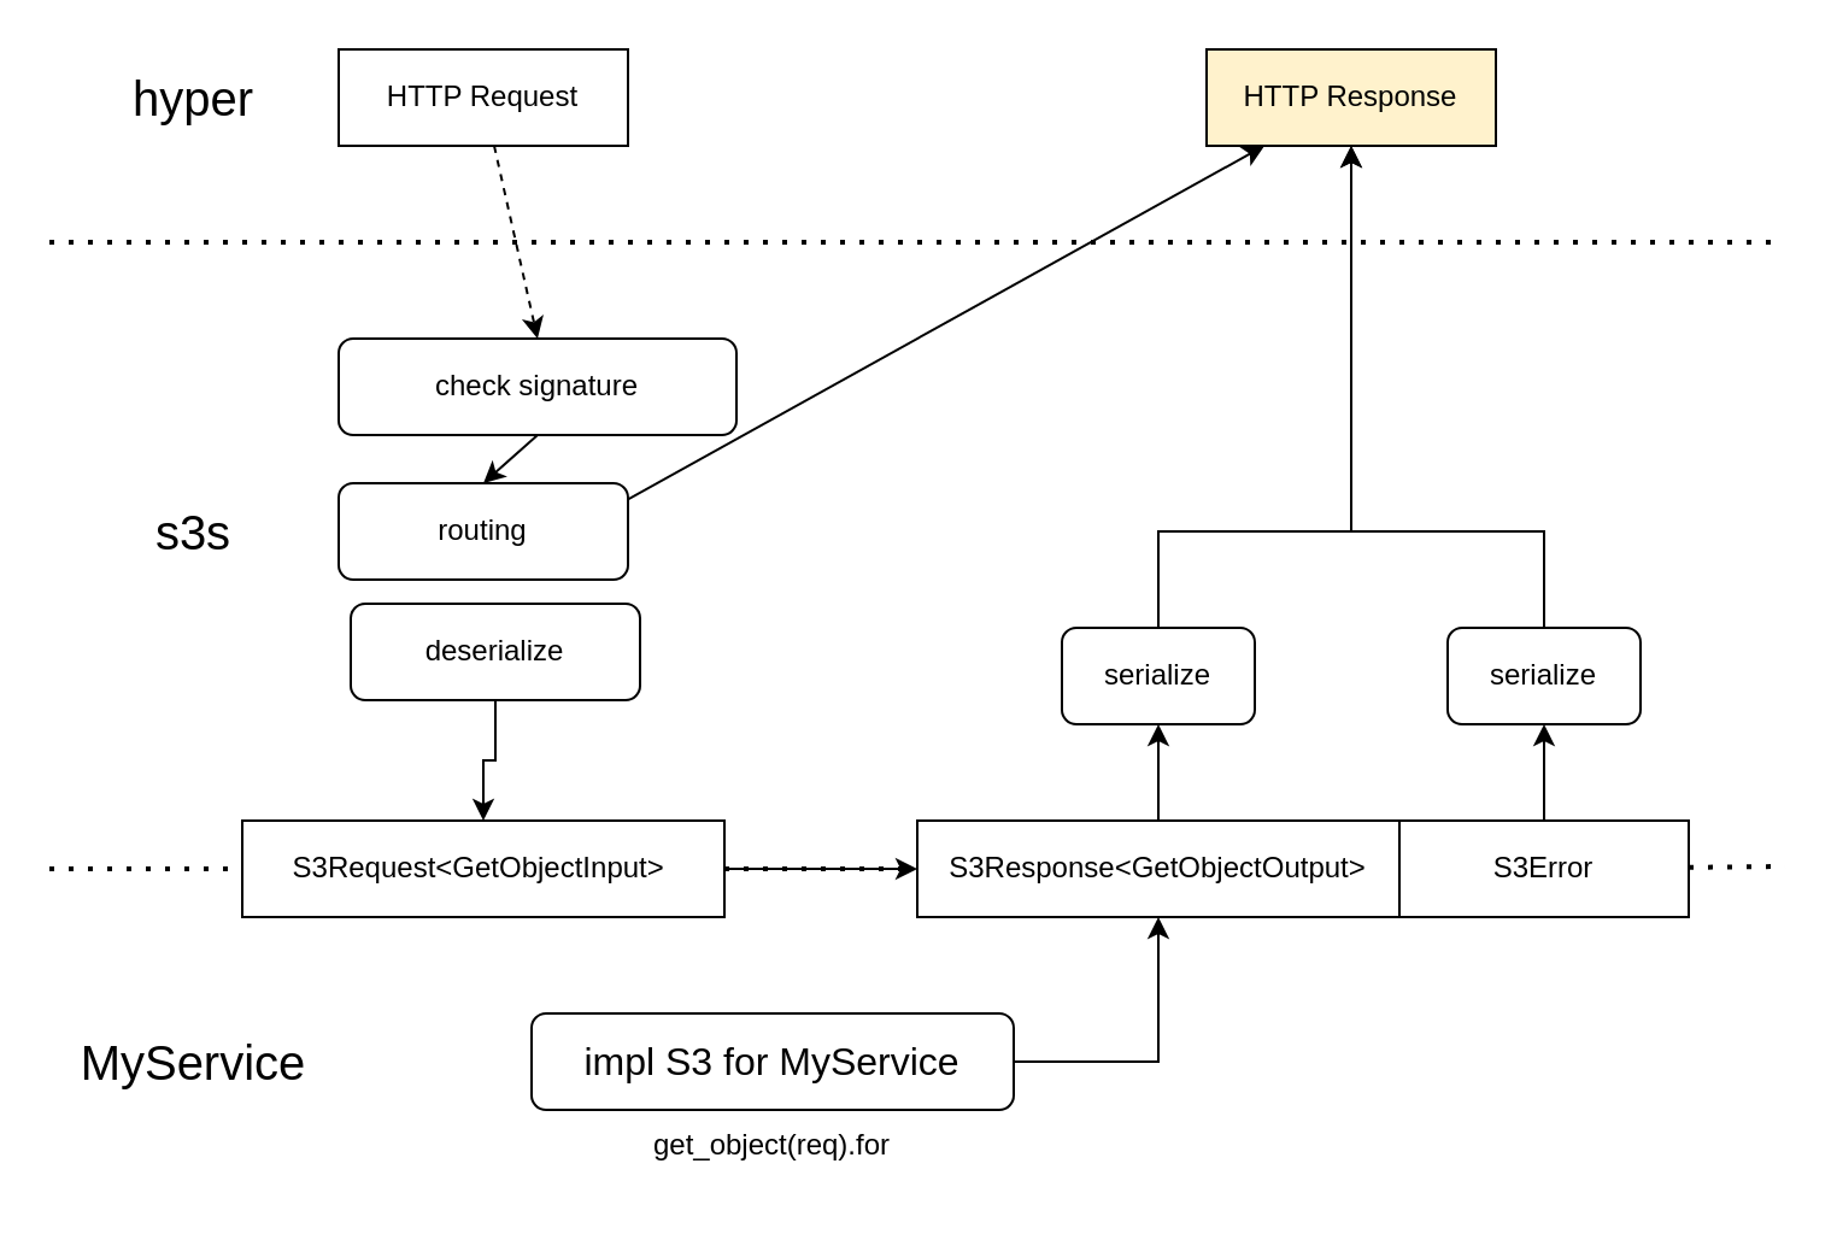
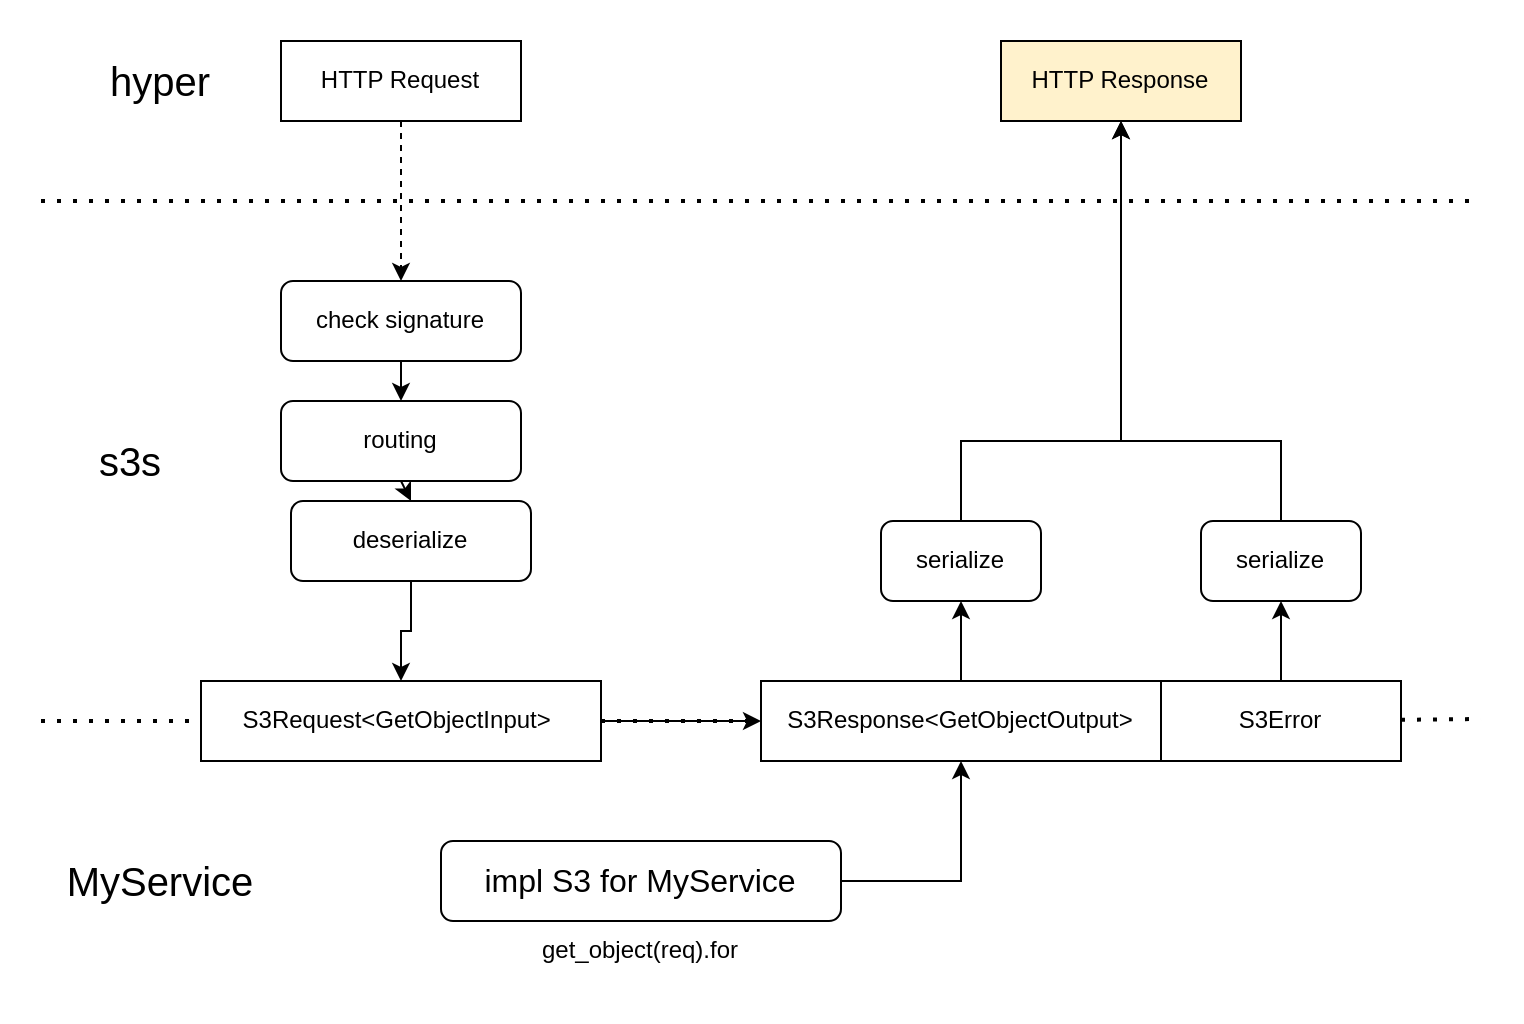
  <mxCell id="0" />
  <mxCell id="1" parent="0" />
  <mxCell id="2" value="" style="endArrow=none;dashed=1;html=1;dashPattern=1 3;strokeWidth=2;startArrow=none;" parent="1" edge="1" source="27"><mxGeometry width="50" height="50" relative="1" as="geometry"><mxPoint x="20" y="360" as="sourcePoint" /><mxPoint x="740" y="359" as="targetPoint" /></mxGeometry></mxCell>
  <mxCell id="3" style="edgeStyle=none;html=1;entryX=0.5;entryY=0;entryDx=0;entryDy=0;dashed=1;" parent="1" source="24" target="21" edge="1"><mxGeometry relative="1" as="geometry" /></mxCell>
  <mxCell id="4" value="hyper" style="text;html=1;strokeColor=none;fillColor=none;align=center;verticalAlign=middle;whiteSpace=wrap;rounded=0;fontSize=20;" parent="1" vertex="1"><mxGeometry x="20" y="20" width="120" height="40" as="geometry" /></mxCell>
  <mxCell id="5" style="edgeStyle=orthogonalEdgeStyle;rounded=0;html=1;entryX=0.5;entryY=0;entryDx=0;entryDy=0;" parent="1" source="6" target="29" edge="1"><mxGeometry relative="1" as="geometry" /></mxCell>
  <mxCell id="6" value="deserialize" style="rounded=1;whiteSpace=wrap;html=1;" parent="1" vertex="1"><mxGeometry x="145" y="250" width="120" height="40" as="geometry" /></mxCell>
  <mxCell id="7" style="edgeStyle=orthogonalEdgeStyle;rounded=0;html=1;entryX=0.5;entryY=1;entryDx=0;entryDy=0;fontFamily=Helvetica;fontSize=12;" parent="1" source="8" target="25" edge="1"><mxGeometry relative="1" as="geometry"><Array as="points"><mxPoint x="480" y="220" /><mxPoint x="560" y="220" /></Array></mxGeometry></mxCell>
  <mxCell id="8" value="serialize" style="rounded=1;whiteSpace=wrap;html=1;" parent="1" vertex="1"><mxGeometry x="440" y="260" width="80" height="40" as="geometry" /></mxCell>
- <mxCell id="9" value="s3s" style="text;html=1;strokeColor=none;fillColor=none;align=center;verticalAlign=middle;whiteSpace=wrap;rounded=0;fontSize=20;" parent="1" vertex="1"><mxGeometry x="20" y="200" width="120" height="40" as="geometry" /></mxCell>
+ <mxCell id="9" value="s3s" style="text;html=1;strokeColor=none;fillColor=none;align=center;verticalAlign=middle;whiteSpace=wrap;rounded=0;fontSize=20;" parent="1" vertex="1"><mxGeometry x="5" y="210" width="120" height="40" as="geometry" /></mxCell>
  <mxCell id="10" style="edgeStyle=none;html=1;entryX=0.5;entryY=1;entryDx=0;entryDy=0;fontFamily=Times New Roman;fontSize=12;" parent="1" source="28" target="8" edge="1"><mxGeometry relative="1" as="geometry" /></mxCell>
  <mxCell id="11" value="MyService" style="text;html=1;strokeColor=none;fillColor=none;align=center;verticalAlign=middle;whiteSpace=wrap;rounded=0;fontSize=20;" parent="1" vertex="1"><mxGeometry x="20" y="420" width="120" height="40" as="geometry" /></mxCell>
  <mxCell id="12" style="edgeStyle=orthogonalEdgeStyle;html=1;entryX=0.5;entryY=1;entryDx=0;entryDy=0;fontFamily=Helvetica;fontSize=12;rounded=0;" parent="1" source="13" target="28" edge="1"><mxGeometry relative="1" as="geometry"><Array as="points"><mxPoint x="480" y="440" /></Array></mxGeometry></mxCell>
  <mxCell id="13" value="impl S3 for MyService" style="rounded=1;whiteSpace=wrap;html=1;fontSize=16;" parent="1" vertex="1"><mxGeometry x="220" y="420" width="200" height="40" as="geometry" /></mxCell>
  <mxCell id="14" value="get_object(req).for" style="text;html=1;strokeColor=none;fillColor=none;align=center;verticalAlign=middle;whiteSpace=wrap;rounded=0;fontFamily=Helvetica;fontSize=12;" parent="1" vertex="1"><mxGeometry x="220" y="460" width="200" height="30" as="geometry" /></mxCell>
  <mxCell id="15" style="edgeStyle=orthogonalEdgeStyle;rounded=0;html=1;entryX=0.5;entryY=1;entryDx=0;entryDy=0;fontFamily=Helvetica;fontSize=12;" parent="1" source="27" target="17" edge="1"><mxGeometry relative="1" as="geometry" /></mxCell>
  <mxCell id="16" style="edgeStyle=orthogonalEdgeStyle;rounded=0;html=1;fontFamily=Helvetica;fontSize=12;" parent="1" source="17" target="25" edge="1"><mxGeometry relative="1" as="geometry"><Array as="points"><mxPoint x="640" y="220" /><mxPoint x="560" y="220" /></Array></mxGeometry></mxCell>
  <mxCell id="17" value="serialize" style="rounded=1;whiteSpace=wrap;html=1;" parent="1" vertex="1"><mxGeometry x="600" y="260" width="80" height="40" as="geometry" /></mxCell>
- <mxCell id="18" style="edgeStyle=none;html=1;exitX=0.5;exitY=1;exitDx=0;exitDy=0;" parent="1" source="19" target="25" edge="1"><mxGeometry relative="1" as="geometry" /></mxCell>
+ <mxCell id="18" style="edgeStyle=none;html=1;exitX=0.5;exitY=1;exitDx=0;exitDy=0;entryX=0.5;entryY=0;entryDx=0;entryDy=0;" parent="1" source="19" target="6" edge="1"><mxGeometry relative="1" as="geometry" /></mxCell>
  <mxCell id="19" value="routing" style="rounded=1;whiteSpace=wrap;html=1;" parent="1" vertex="1"><mxGeometry x="140" y="200" width="120" height="40" as="geometry" /></mxCell>
  <mxCell id="20" style="edgeStyle=none;html=1;exitX=0.5;exitY=1;exitDx=0;exitDy=0;entryX=0.5;entryY=0;entryDx=0;entryDy=0;" parent="1" source="21" target="19" edge="1"><mxGeometry relative="1" as="geometry" /></mxCell>
- <mxCell id="21" value="check signature" style="rounded=1;whiteSpace=wrap;html=1;" parent="1" vertex="1"><mxGeometry x="140" y="140" width="165" height="40" as="geometry" /></mxCell>
+ <mxCell id="21" value="check signature" style="rounded=1;whiteSpace=wrap;html=1;" parent="1" vertex="1"><mxGeometry x="140" y="140" width="120" height="40" as="geometry" /></mxCell>
  <mxCell id="22" value="" style="endArrow=none;dashed=1;html=1;dashPattern=1 3;strokeWidth=2;startArrow=none;" parent="1" edge="1"><mxGeometry width="50" height="50" relative="1" as="geometry"><mxPoint x="20" y="100" as="sourcePoint" /><mxPoint x="740" y="100" as="targetPoint" /></mxGeometry></mxCell>
  <mxCell id="23" style="edgeStyle=orthogonalEdgeStyle;html=1;rounded=0;" parent="1" source="29" target="28" edge="1"><mxGeometry relative="1" as="geometry" /></mxCell>
  <mxCell id="24" value="HTTP Request" style="rounded=0;whiteSpace=wrap;html=1;" parent="1" vertex="1"><mxGeometry x="140" y="20" width="120" height="40" as="geometry" /></mxCell>
  <mxCell id="25" value="HTTP Response" style="rounded=0;whiteSpace=wrap;html=1;fillColor=#fff2cc;" parent="1" vertex="1"><mxGeometry x="500" y="20" width="120" height="40" as="geometry" /></mxCell>
  <mxCell id="26" value="" style="endArrow=none;dashed=1;html=1;dashPattern=1 3;strokeWidth=2;startArrow=none;" edge="1" parent="1" target="27"><mxGeometry width="50" height="50" relative="1" as="geometry"><mxPoint x="20" y="360" as="sourcePoint" /><mxPoint x="660" y="359.5" as="targetPoint" /></mxGeometry></mxCell>
  <mxCell id="27" value="S3Error" style="rounded=0;whiteSpace=wrap;html=1;" parent="1" vertex="1"><mxGeometry x="580" y="340" width="120" height="40" as="geometry" /></mxCell>
  <mxCell id="28" value="S3Response&amp;lt;GetObjectOutput&amp;gt;" style="rounded=0;whiteSpace=wrap;html=1;" parent="1" vertex="1"><mxGeometry x="380" y="340" width="200" height="40" as="geometry" /></mxCell>
  <mxCell id="29" value="S3Request&amp;lt;GetObjectInput&amp;gt;&amp;nbsp;" style="rounded=0;whiteSpace=wrap;html=1;" parent="1" vertex="1"><mxGeometry x="100" y="340" width="200" height="40" as="geometry" /></mxCell>
